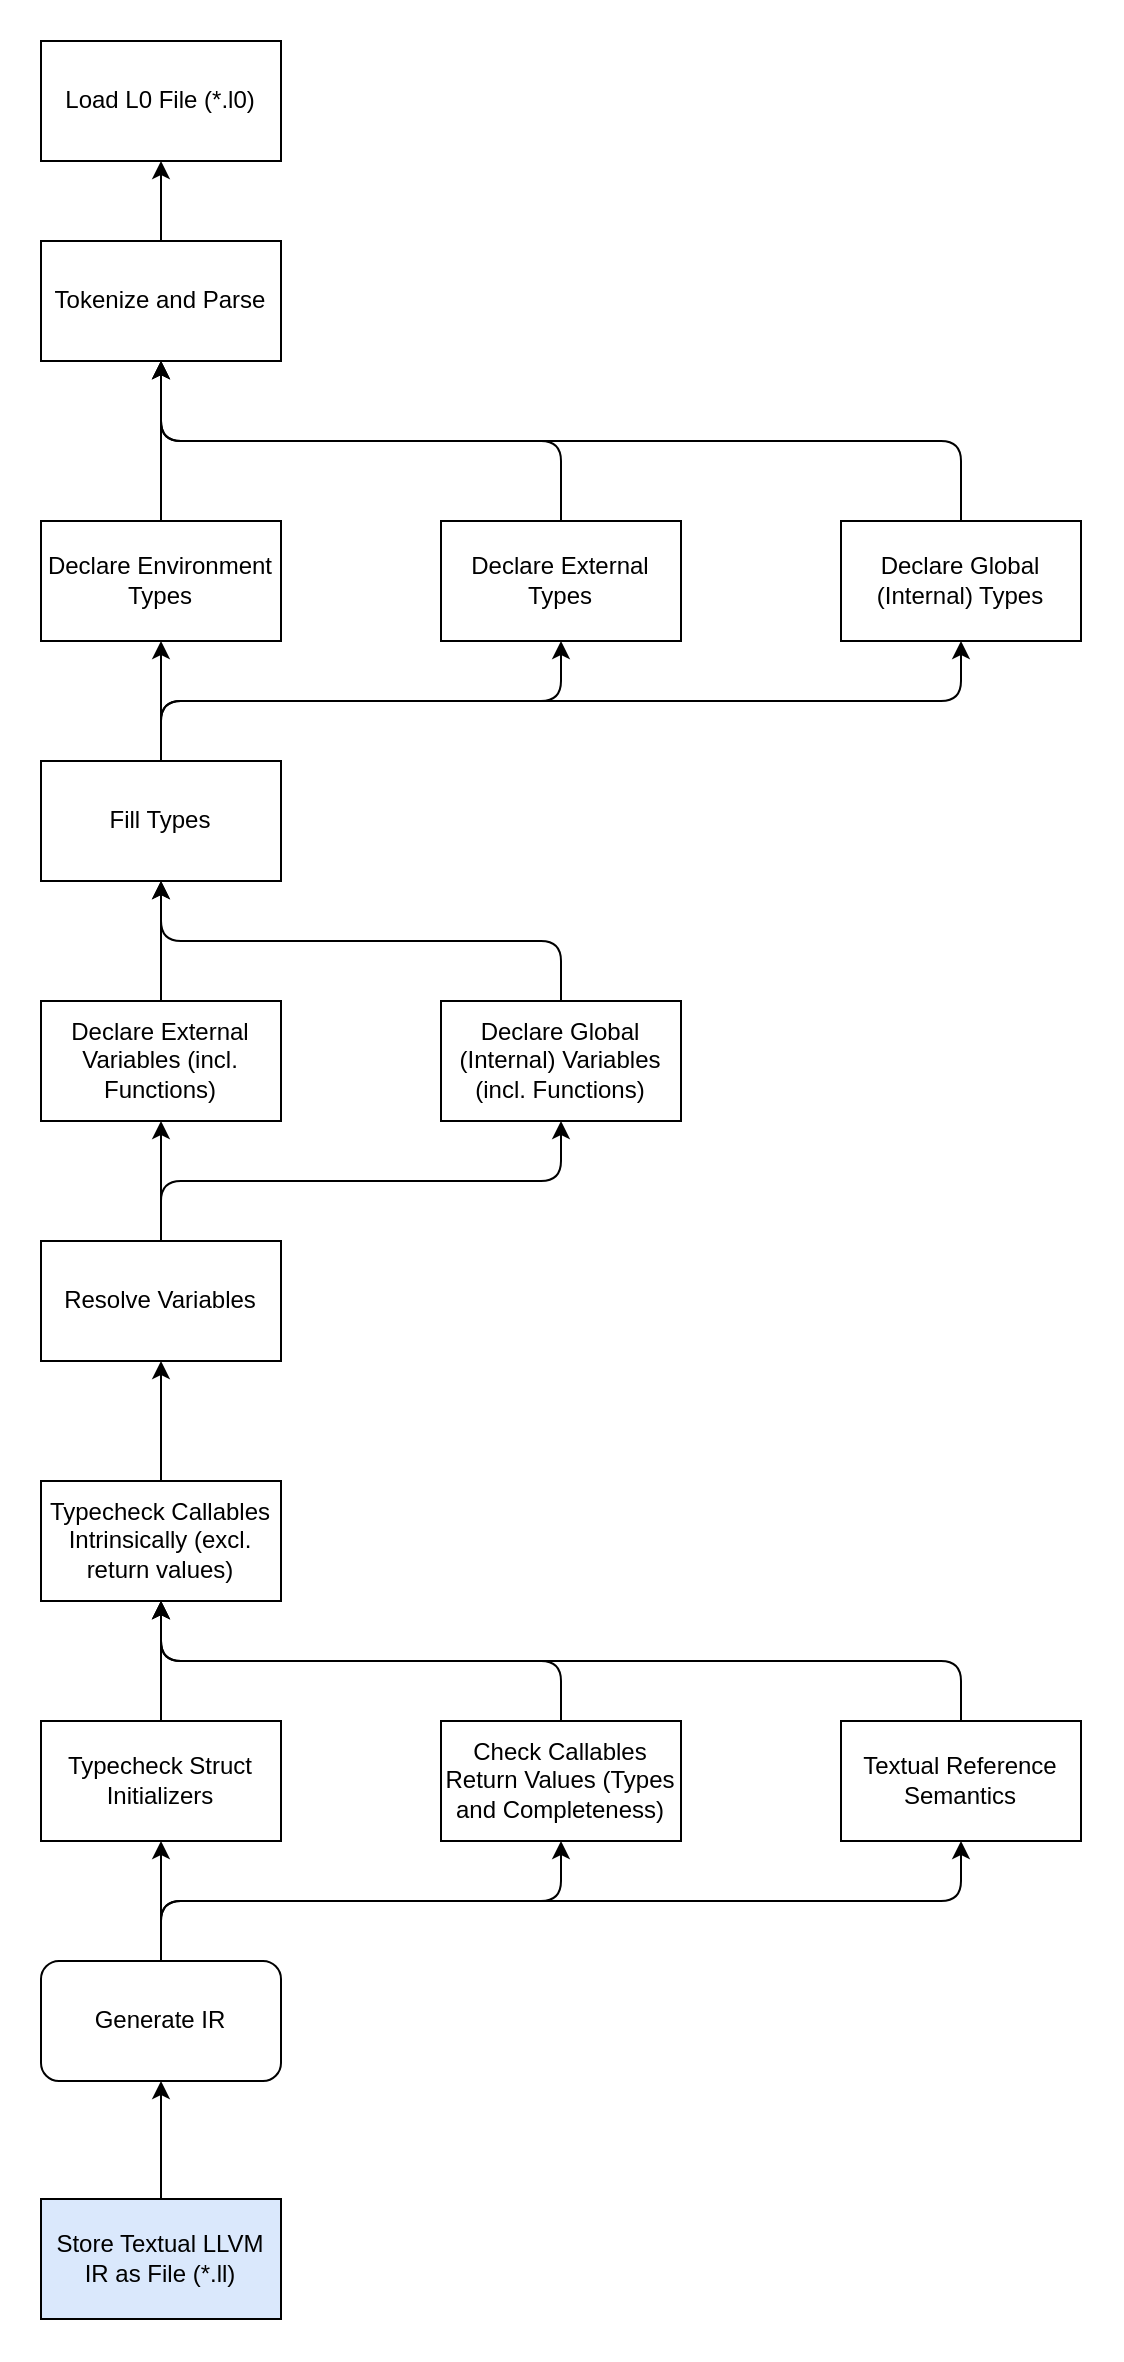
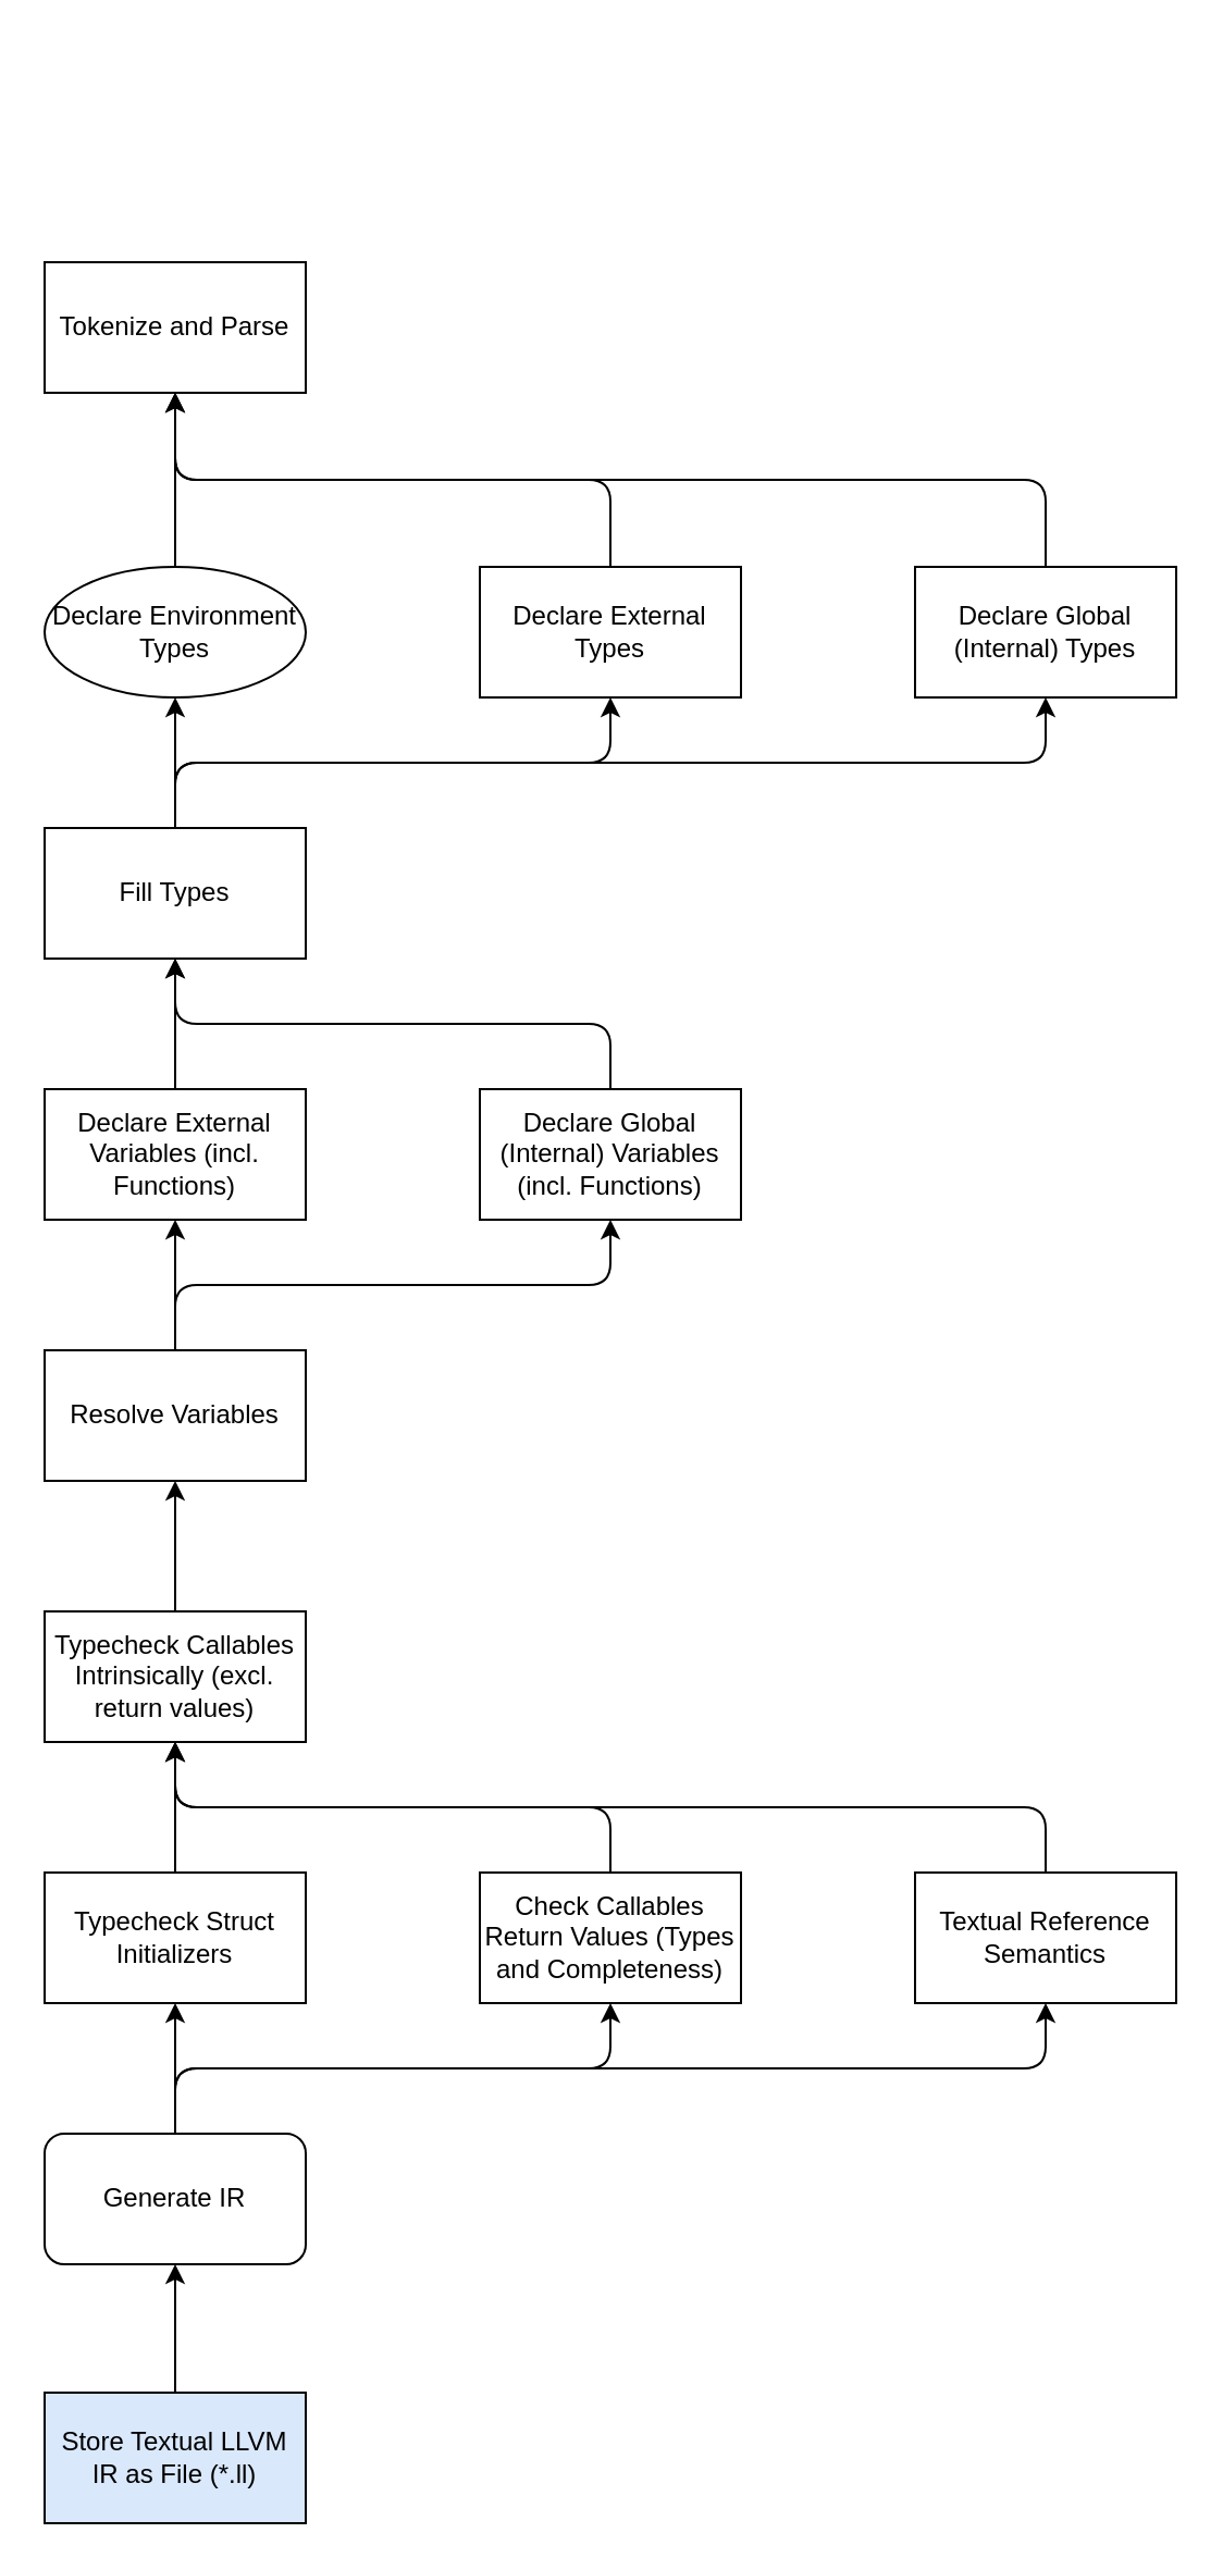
  <mxCell id="0" />
  <mxCell id="1" parent="0" />
- <mxCell id="2" value="Load L0 File (*.l0)" style="rounded=0;whiteSpace=wrap;html=1;" vertex="1" parent="1"><mxGeometry x="20" y="20" width="120" height="60" as="geometry" /></mxCell>
- <mxCell id="3" style="edgeStyle=orthogonalEdgeStyle;rounded=1;orthogonalLoop=1;jettySize=auto;html=1;exitX=0.5;exitY=0;exitDx=0;exitDy=0;entryX=0.5;entryY=1;entryDx=0;entryDy=0;curved=0;" edge="1" parent="1" source="4" target="2"><mxGeometry relative="1" as="geometry" /></mxCell>
  <mxCell id="4" value="Tokenize and Parse" style="rounded=0;whiteSpace=wrap;html=1;" vertex="1" parent="1"><mxGeometry x="20" y="120" width="120" height="60" as="geometry" /></mxCell>
  <mxCell id="5" style="edgeStyle=orthogonalEdgeStyle;rounded=1;orthogonalLoop=1;jettySize=auto;html=1;exitX=0.5;exitY=0;exitDx=0;exitDy=0;entryX=0.5;entryY=1;entryDx=0;entryDy=0;curved=0;" edge="1" parent="1" source="6" target="4"><mxGeometry relative="1" as="geometry" /></mxCell>
- <mxCell id="6" value="Declare Environment Types" style="rounded=0;whiteSpace=wrap;html=1;" vertex="1" parent="1"><mxGeometry x="20" y="260" width="120" height="60" as="geometry" /></mxCell>
+ <mxCell id="6" value="Declare Environment Types" style="ellipse;whiteSpace=wrap;html=1;" vertex="1" parent="1"><mxGeometry x="20" y="260" width="120" height="60" as="geometry" /></mxCell>
  <mxCell id="7" style="edgeStyle=orthogonalEdgeStyle;rounded=1;orthogonalLoop=1;jettySize=auto;html=1;exitX=0.5;exitY=0;exitDx=0;exitDy=0;curved=0;entryX=0.5;entryY=1;entryDx=0;entryDy=0;" edge="1" parent="1" source="8" target="4"><mxGeometry relative="1" as="geometry"><mxPoint x="200" y="190" as="targetPoint" /></mxGeometry></mxCell>
  <mxCell id="8" value="Declare External Types" style="rounded=0;whiteSpace=wrap;html=1;" vertex="1" parent="1"><mxGeometry x="220" y="260" width="120" height="60" as="geometry" /></mxCell>
  <mxCell id="9" style="edgeStyle=orthogonalEdgeStyle;rounded=1;orthogonalLoop=1;jettySize=auto;html=1;exitX=0.5;exitY=0;exitDx=0;exitDy=0;curved=0;entryX=0.5;entryY=1;entryDx=0;entryDy=0;" edge="1" parent="1" source="10" target="4"><mxGeometry relative="1" as="geometry"><mxPoint x="270" y="170" as="targetPoint" /></mxGeometry></mxCell>
  <mxCell id="10" value="Declare Global (Internal) Types" style="rounded=0;whiteSpace=wrap;html=1;" vertex="1" parent="1"><mxGeometry x="420" y="260" width="120" height="60" as="geometry" /></mxCell>
  <mxCell id="11" style="edgeStyle=orthogonalEdgeStyle;rounded=1;orthogonalLoop=1;jettySize=auto;html=1;exitX=0.5;exitY=0;exitDx=0;exitDy=0;entryX=0.5;entryY=1;entryDx=0;entryDy=0;curved=0;" edge="1" parent="1" source="14" target="6"><mxGeometry relative="1" as="geometry" /></mxCell>
  <mxCell id="12" style="edgeStyle=orthogonalEdgeStyle;rounded=1;orthogonalLoop=1;jettySize=auto;html=1;exitX=0.5;exitY=0;exitDx=0;exitDy=0;entryX=0.5;entryY=1;entryDx=0;entryDy=0;curved=0;" edge="1" parent="1" source="14" target="8"><mxGeometry relative="1" as="geometry" /></mxCell>
  <mxCell id="13" style="edgeStyle=orthogonalEdgeStyle;rounded=1;orthogonalLoop=1;jettySize=auto;html=1;exitX=0.5;exitY=0;exitDx=0;exitDy=0;entryX=0.5;entryY=1;entryDx=0;entryDy=0;curved=0;" edge="1" parent="1" source="14" target="10"><mxGeometry relative="1" as="geometry" /></mxCell>
  <mxCell id="14" value="Fill Types" style="rounded=0;whiteSpace=wrap;html=1;" vertex="1" parent="1"><mxGeometry x="20" y="380" width="120" height="60" as="geometry" /></mxCell>
  <mxCell id="15" style="edgeStyle=orthogonalEdgeStyle;rounded=1;orthogonalLoop=1;jettySize=auto;html=1;exitX=0.5;exitY=0;exitDx=0;exitDy=0;entryX=0.5;entryY=1;entryDx=0;entryDy=0;curved=0;" edge="1" parent="1" source="16" target="14"><mxGeometry relative="1" as="geometry" /></mxCell>
  <mxCell id="16" value="Declare External Variables (incl. Functions)" style="rounded=0;whiteSpace=wrap;html=1;" vertex="1" parent="1"><mxGeometry x="20" y="500" width="120" height="60" as="geometry" /></mxCell>
  <mxCell id="17" style="edgeStyle=orthogonalEdgeStyle;rounded=1;orthogonalLoop=1;jettySize=auto;html=1;exitX=0.5;exitY=0;exitDx=0;exitDy=0;entryX=0.5;entryY=1;entryDx=0;entryDy=0;curved=0;" edge="1" parent="1" source="18" target="14"><mxGeometry relative="1" as="geometry" /></mxCell>
  <mxCell id="18" value="Declare Global (Internal) Variables (incl. Functions)" style="rounded=0;whiteSpace=wrap;html=1;" vertex="1" parent="1"><mxGeometry x="220" y="500" width="120" height="60" as="geometry" /></mxCell>
  <mxCell id="19" style="edgeStyle=orthogonalEdgeStyle;rounded=1;orthogonalLoop=1;jettySize=auto;html=1;exitX=0.5;exitY=0;exitDx=0;exitDy=0;entryX=0.5;entryY=1;entryDx=0;entryDy=0;curved=0;" edge="1" parent="1" source="21" target="16"><mxGeometry relative="1" as="geometry" /></mxCell>
  <mxCell id="20" style="edgeStyle=orthogonalEdgeStyle;rounded=1;orthogonalLoop=1;jettySize=auto;html=1;exitX=0.5;exitY=0;exitDx=0;exitDy=0;entryX=0.5;entryY=1;entryDx=0;entryDy=0;curved=0;" edge="1" parent="1" source="21" target="18"><mxGeometry relative="1" as="geometry" /></mxCell>
  <mxCell id="21" value="Resolve Variables" style="rounded=0;whiteSpace=wrap;html=1;" vertex="1" parent="1"><mxGeometry x="20" y="620" width="120" height="60" as="geometry" /></mxCell>
  <mxCell id="22" style="edgeStyle=orthogonalEdgeStyle;rounded=1;orthogonalLoop=1;jettySize=auto;html=1;exitX=0.5;exitY=0;exitDx=0;exitDy=0;entryX=0.5;entryY=1;entryDx=0;entryDy=0;curved=0;" edge="1" parent="1" source="23" target="21"><mxGeometry relative="1" as="geometry" /></mxCell>
  <mxCell id="23" value="Typecheck Callables Intrinsically (excl. return values)" style="rounded=0;whiteSpace=wrap;html=1;" vertex="1" parent="1"><mxGeometry x="20" y="740" width="120" height="60" as="geometry" /></mxCell>
  <mxCell id="24" style="edgeStyle=orthogonalEdgeStyle;rounded=0;orthogonalLoop=1;jettySize=auto;html=1;exitX=0.5;exitY=0;exitDx=0;exitDy=0;entryX=0.5;entryY=1;entryDx=0;entryDy=0;" edge="1" parent="1" source="25" target="23"><mxGeometry relative="1" as="geometry" /></mxCell>
  <mxCell id="25" value="Typecheck Struct Initializers" style="rounded=0;whiteSpace=wrap;html=1;" vertex="1" parent="1"><mxGeometry x="20" y="860" width="120" height="60" as="geometry" /></mxCell>
  <mxCell id="26" style="edgeStyle=orthogonalEdgeStyle;rounded=1;orthogonalLoop=1;jettySize=auto;html=1;exitX=0.5;exitY=0;exitDx=0;exitDy=0;entryX=0.5;entryY=1;entryDx=0;entryDy=0;curved=0;" edge="1" parent="1" source="27" target="23"><mxGeometry relative="1" as="geometry" /></mxCell>
  <mxCell id="27" value="Check Callables Return Values (Types and Completeness)" style="rounded=0;whiteSpace=wrap;html=1;" vertex="1" parent="1"><mxGeometry x="220" y="860" width="120" height="60" as="geometry" /></mxCell>
  <mxCell id="28" style="edgeStyle=orthogonalEdgeStyle;rounded=1;orthogonalLoop=1;jettySize=auto;html=1;exitX=0.5;exitY=0;exitDx=0;exitDy=0;entryX=0.5;entryY=1;entryDx=0;entryDy=0;curved=0;" edge="1" parent="1" source="29" target="23"><mxGeometry relative="1" as="geometry" /></mxCell>
  <mxCell id="29" value="Textual Reference Semantics" style="rounded=0;whiteSpace=wrap;html=1;" vertex="1" parent="1"><mxGeometry x="420" y="860" width="120" height="60" as="geometry" /></mxCell>
  <mxCell id="30" style="edgeStyle=orthogonalEdgeStyle;rounded=0;orthogonalLoop=1;jettySize=auto;html=1;exitX=0.5;exitY=0;exitDx=0;exitDy=0;entryX=0.5;entryY=1;entryDx=0;entryDy=0;" edge="1" parent="1" source="33" target="25"><mxGeometry relative="1" as="geometry" /></mxCell>
  <mxCell id="31" style="edgeStyle=orthogonalEdgeStyle;rounded=1;orthogonalLoop=1;jettySize=auto;html=1;exitX=0.5;exitY=0;exitDx=0;exitDy=0;entryX=0.5;entryY=1;entryDx=0;entryDy=0;curved=0;" edge="1" parent="1" source="33" target="27"><mxGeometry relative="1" as="geometry" /></mxCell>
  <mxCell id="32" style="edgeStyle=orthogonalEdgeStyle;rounded=1;orthogonalLoop=1;jettySize=auto;html=1;exitX=0.5;exitY=0;exitDx=0;exitDy=0;entryX=0.5;entryY=1;entryDx=0;entryDy=0;curved=0;" edge="1" parent="1" source="33" target="29"><mxGeometry relative="1" as="geometry" /></mxCell>
  <mxCell id="33" value="Generate IR" style="whiteSpace=wrap;html=1;rounded=1;" vertex="1" parent="1"><mxGeometry x="20" y="980" width="120" height="60" as="geometry" /></mxCell>
  <mxCell id="34" style="edgeStyle=orthogonalEdgeStyle;rounded=0;orthogonalLoop=1;jettySize=auto;html=1;exitX=0.5;exitY=0;exitDx=0;exitDy=0;entryX=0.5;entryY=1;entryDx=0;entryDy=0;" edge="1" parent="1" source="35" target="33"><mxGeometry relative="1" as="geometry" /></mxCell>
  <mxCell id="35" value="Store Textual LLVM IR as File (*.ll)" style="rounded=0;whiteSpace=wrap;html=1;fillColor=#dae8fc;" vertex="1" parent="1"><mxGeometry x="20" y="1099" width="120" height="60" as="geometry" /></mxCell>
